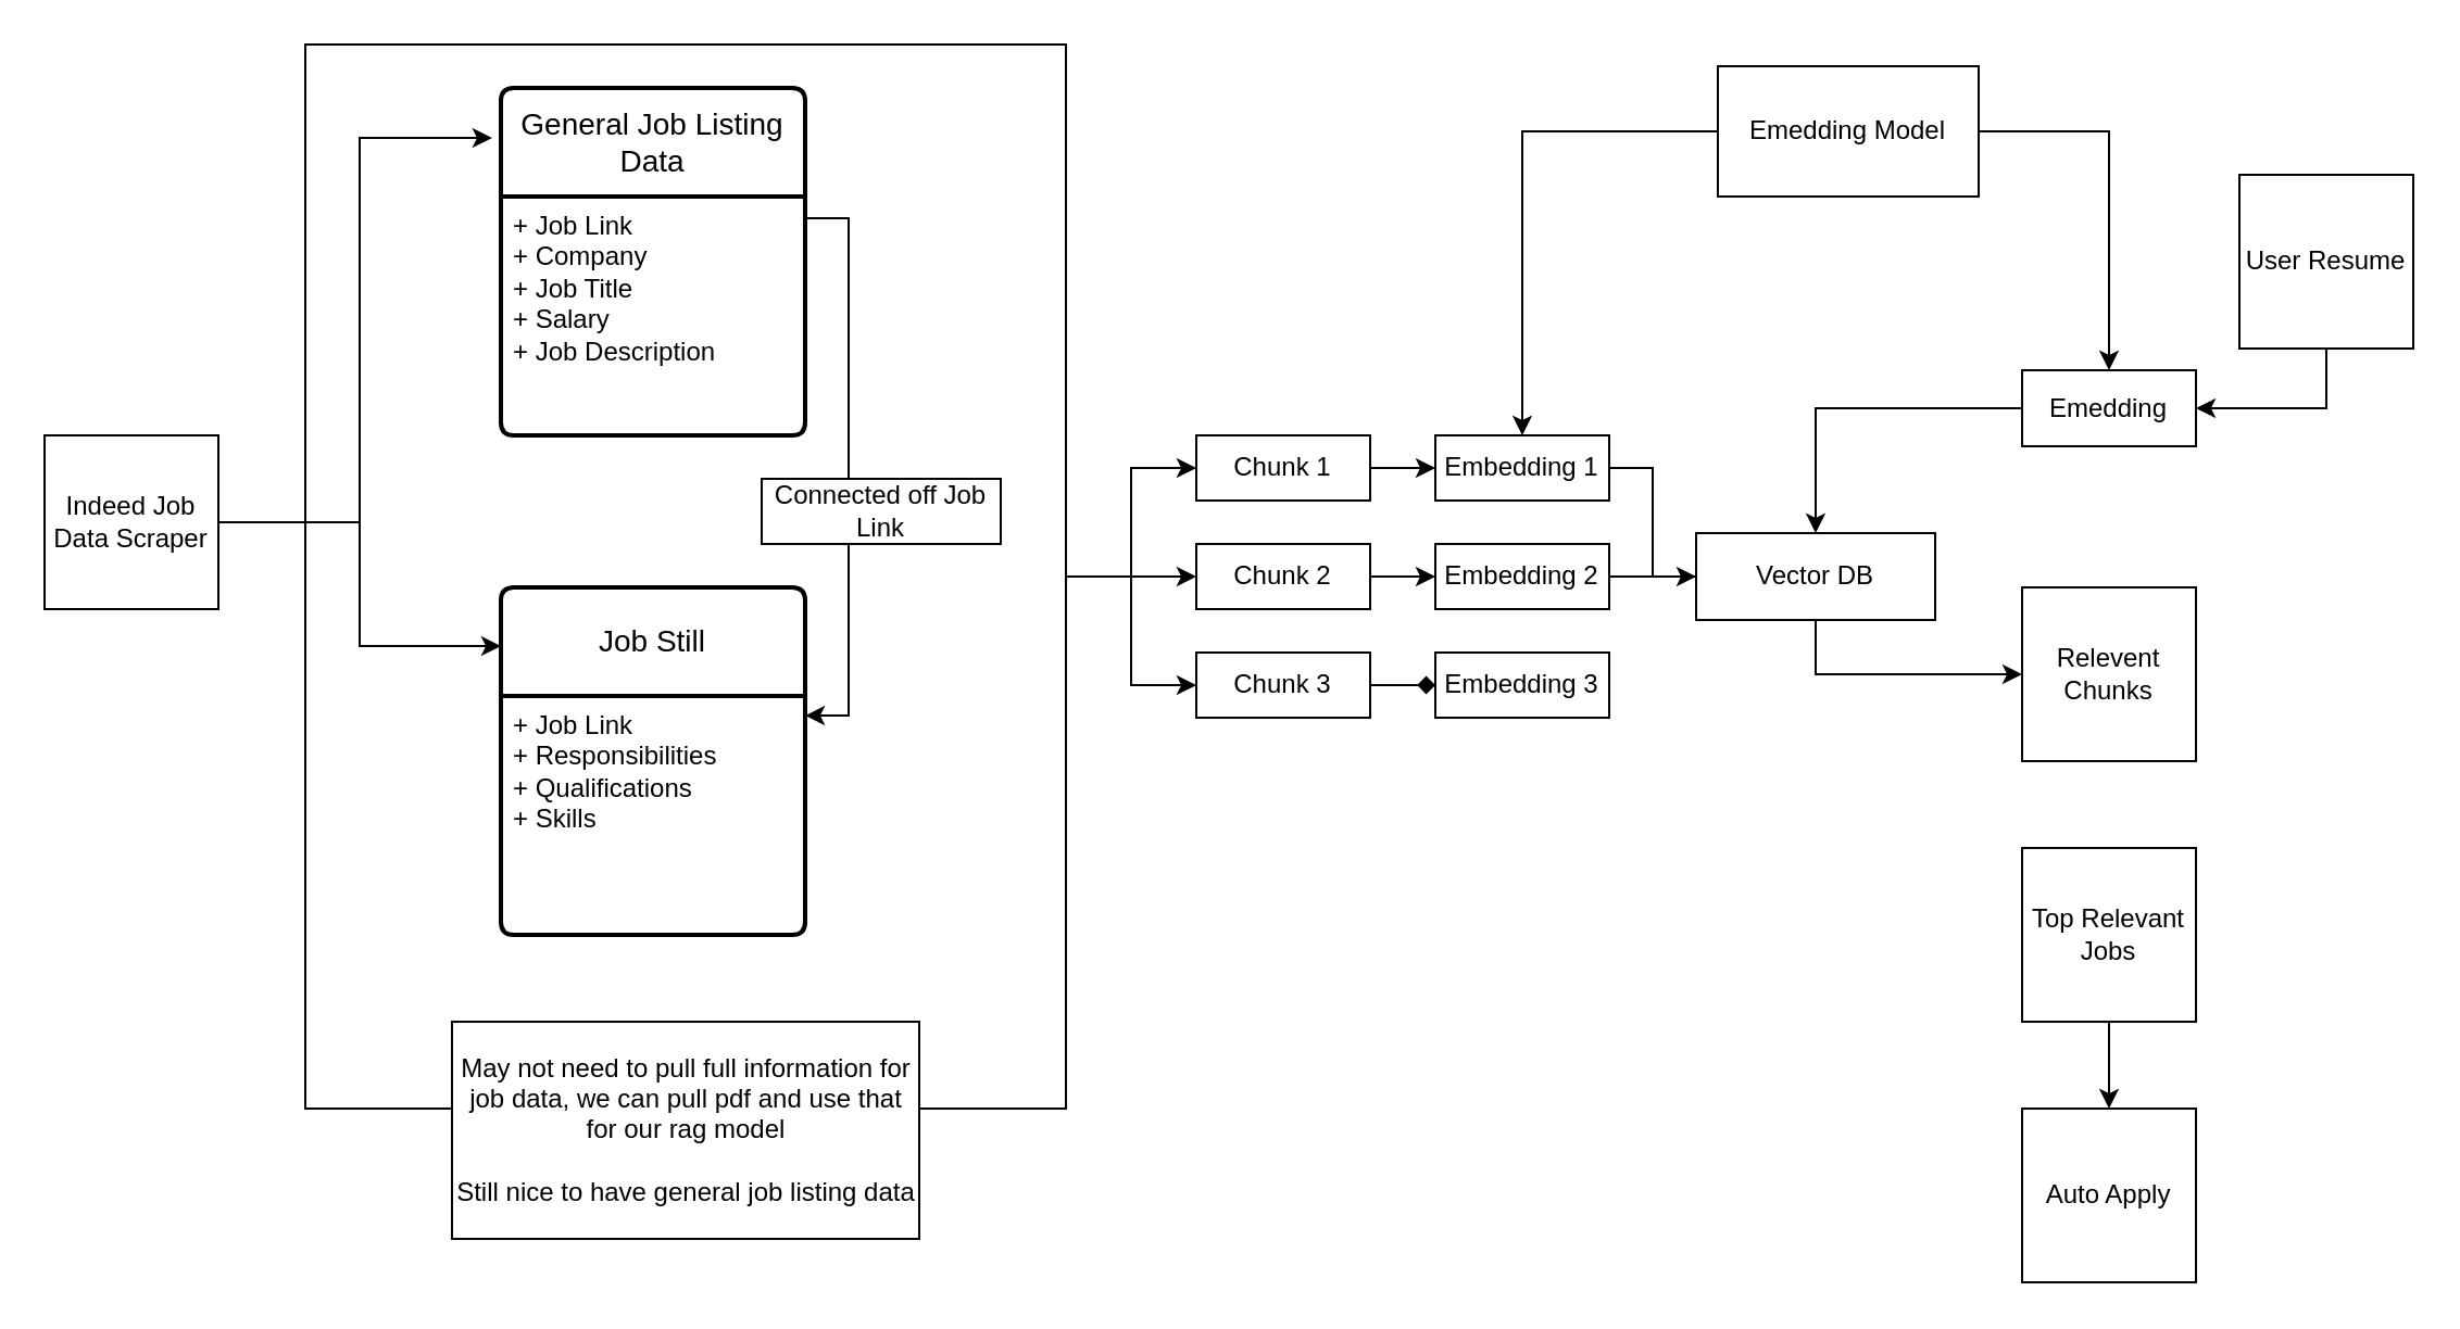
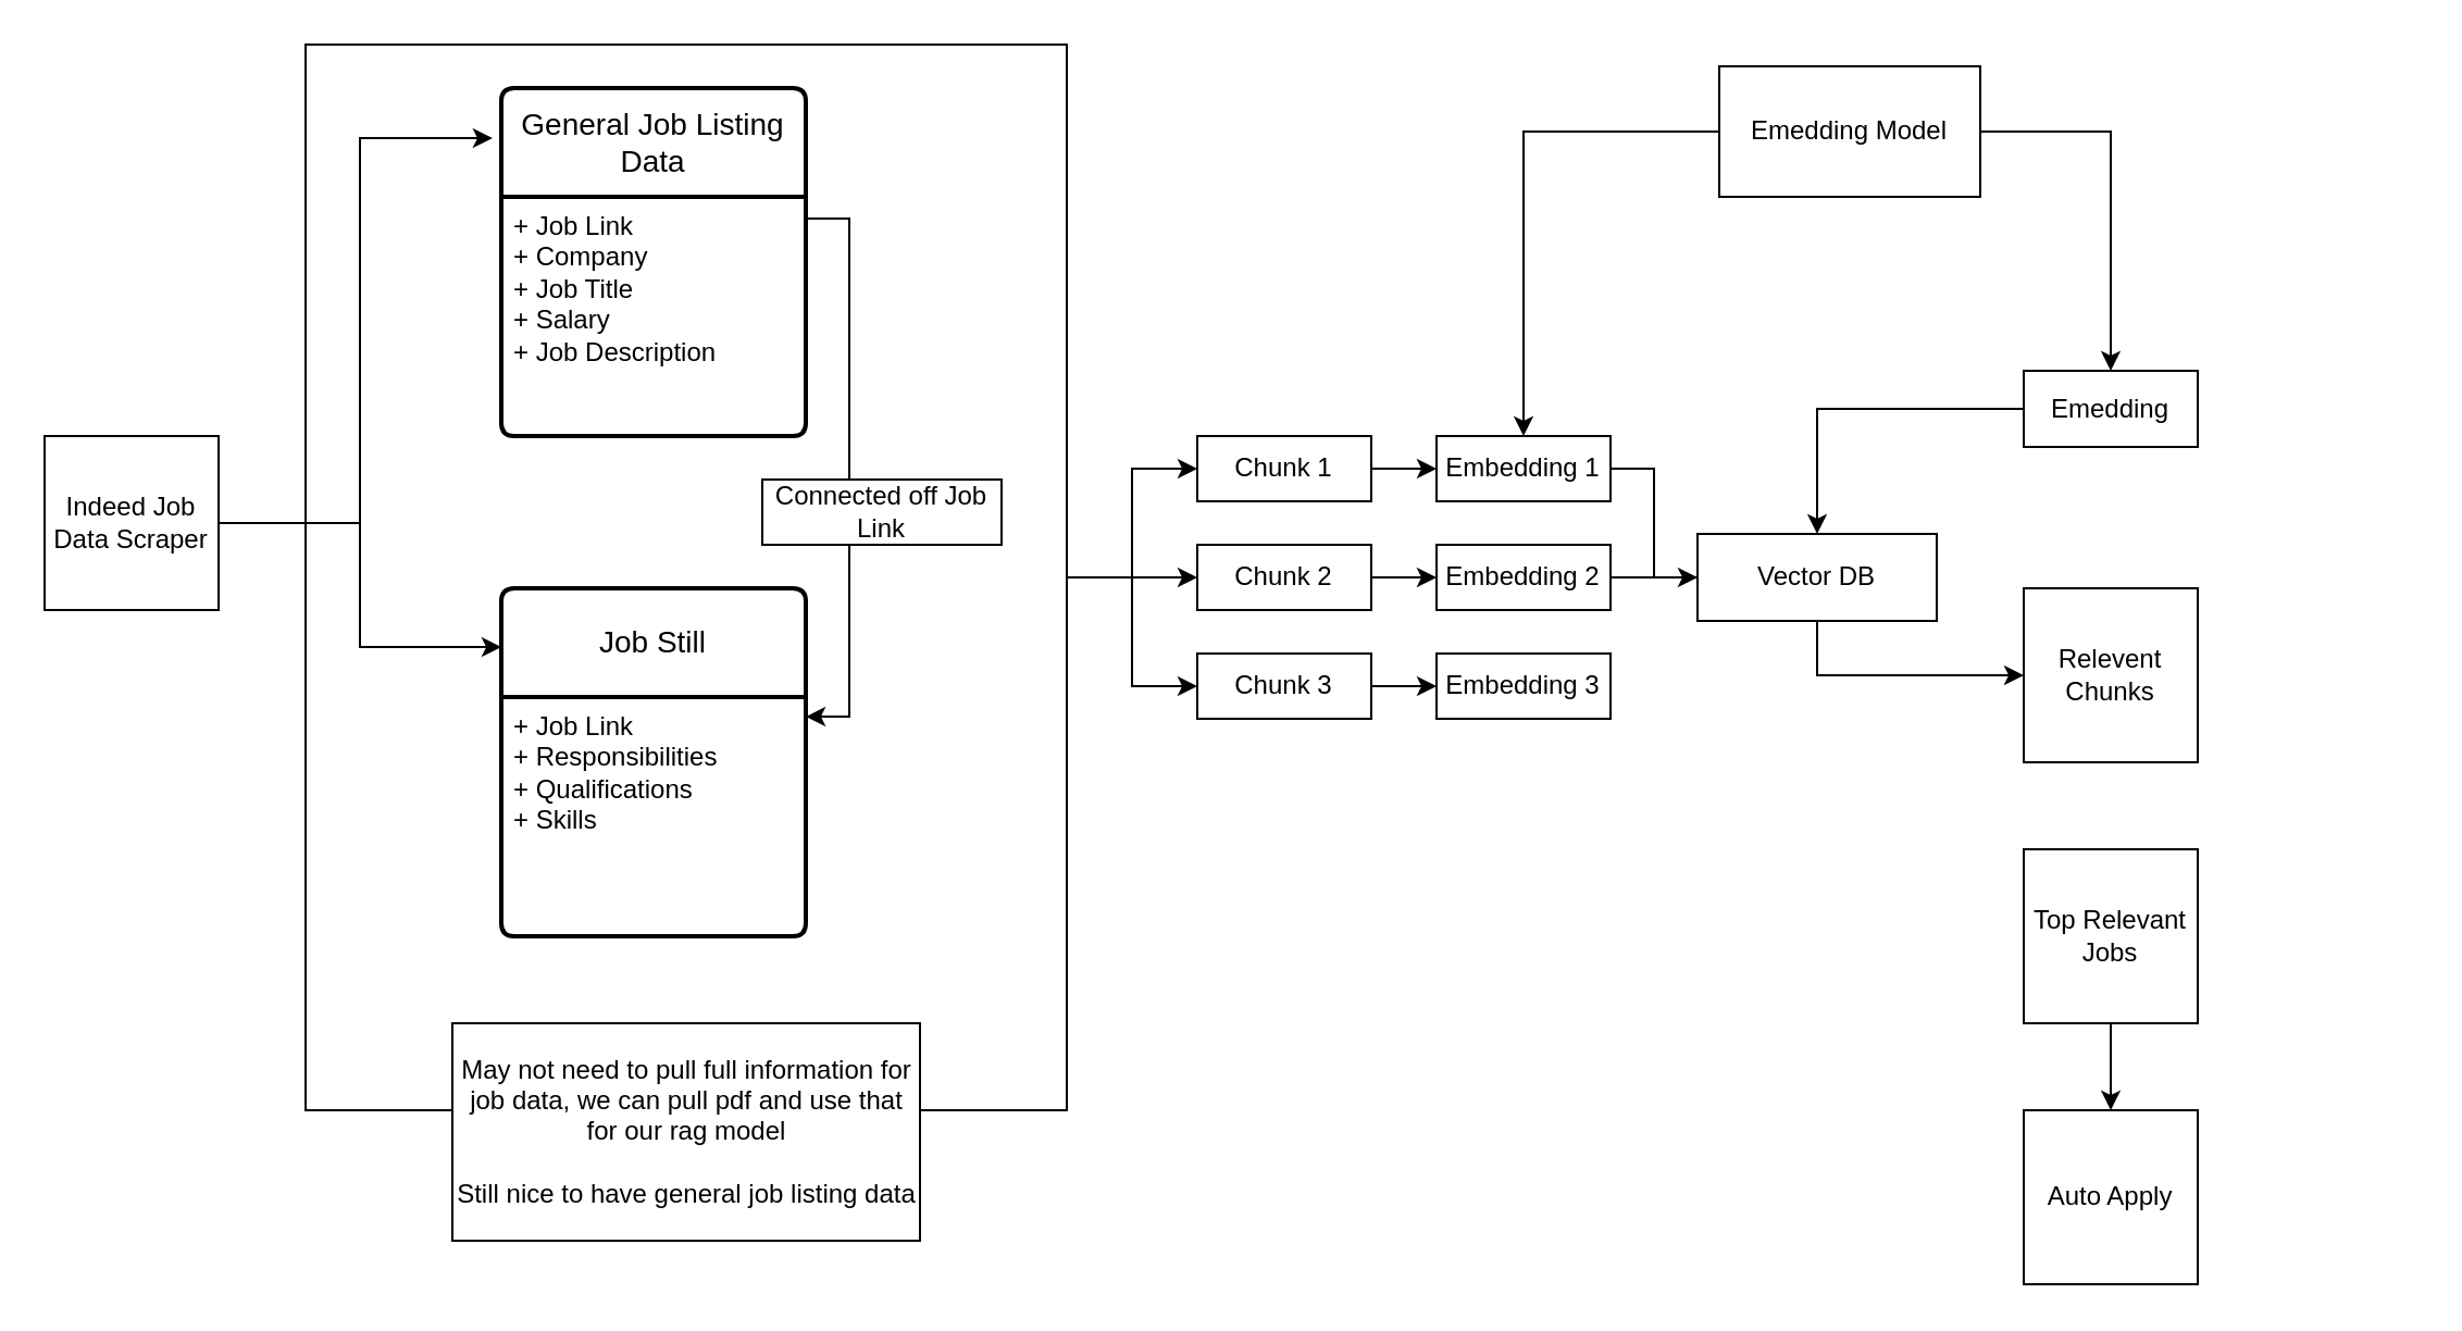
  <mxCell id="0" />
  <mxCell id="1" parent="0" />
  <mxCell id="2" style="edgeStyle=orthogonalEdgeStyle;rounded=0;orthogonalLoop=1;jettySize=auto;html=1;exitX=1;exitY=0.5;exitDx=0;exitDy=0;entryX=0;entryY=0.5;entryDx=0;entryDy=0;" edge="1" parent="1" source="5" target="27"><mxGeometry relative="1" as="geometry" /></mxCell>
  <mxCell id="3" style="edgeStyle=orthogonalEdgeStyle;rounded=0;orthogonalLoop=1;jettySize=auto;html=1;exitX=1;exitY=0.5;exitDx=0;exitDy=0;entryX=0;entryY=0.5;entryDx=0;entryDy=0;" edge="1" parent="1" source="5" target="29"><mxGeometry relative="1" as="geometry" /></mxCell>
  <mxCell id="4" style="edgeStyle=orthogonalEdgeStyle;rounded=0;orthogonalLoop=1;jettySize=auto;html=1;exitX=1;exitY=0.5;exitDx=0;exitDy=0;entryX=0;entryY=0.5;entryDx=0;entryDy=0;" edge="1" parent="1" source="5" target="31"><mxGeometry relative="1" as="geometry" /></mxCell>
  <mxCell id="5" value="" style="rounded=0;whiteSpace=wrap;html=1;" vertex="1" parent="1"><mxGeometry x="140" y="20" width="350" height="490" as="geometry" /></mxCell>
  <mxCell id="6" value="Indeed Job Data Scraper" style="whiteSpace=wrap;html=1;aspect=fixed;" vertex="1" parent="1"><mxGeometry x="20" y="200" width="80" height="80" as="geometry" /></mxCell>
  <mxCell id="7" value="General Job Listing Data" style="swimlane;childLayout=stackLayout;horizontal=1;startSize=50;horizontalStack=0;rounded=1;fontSize=14;fontStyle=0;strokeWidth=2;resizeParent=0;resizeLast=1;shadow=0;dashed=0;align=center;arcSize=4;whiteSpace=wrap;html=1;" vertex="1" parent="1"><mxGeometry x="230" y="40" width="140" height="160" as="geometry" /></mxCell>
  <mxCell id="8" value="+ Job Link&lt;div&gt;+ Company&lt;/div&gt;&lt;div&gt;+ Job Title&lt;/div&gt;&lt;div&gt;+ Salary&lt;/div&gt;&lt;div&gt;+ Job Description&lt;/div&gt;" style="align=left;strokeColor=none;fillColor=none;spacingLeft=4;fontSize=12;verticalAlign=top;resizable=0;rotatable=0;part=1;html=1;" vertex="1" parent="7"><mxGeometry y="50" width="140" height="110" as="geometry" /></mxCell>
  <mxCell id="9" style="edgeStyle=orthogonalEdgeStyle;rounded=0;orthogonalLoop=1;jettySize=auto;html=1;exitX=0.5;exitY=1;exitDx=0;exitDy=0;" edge="1" parent="7" source="8" target="8"><mxGeometry relative="1" as="geometry" /></mxCell>
  <mxCell id="10" value="Job Still" style="swimlane;childLayout=stackLayout;horizontal=1;startSize=50;horizontalStack=0;rounded=1;fontSize=14;fontStyle=0;strokeWidth=2;resizeParent=0;resizeLast=1;shadow=0;dashed=0;align=center;arcSize=4;whiteSpace=wrap;html=1;" vertex="1" parent="1"><mxGeometry x="230" y="270" width="140" height="160" as="geometry" /></mxCell>
  <mxCell id="11" value="+ Job Link&lt;div&gt;+ Responsibilities&lt;/div&gt;&lt;div&gt;+ Qualifications&lt;/div&gt;&lt;div&gt;+ Skills&lt;/div&gt;" style="align=left;strokeColor=none;fillColor=none;spacingLeft=4;fontSize=12;verticalAlign=top;resizable=0;rotatable=0;part=1;html=1;" vertex="1" parent="10"><mxGeometry y="50" width="140" height="110" as="geometry" /></mxCell>
  <mxCell id="12" style="edgeStyle=orthogonalEdgeStyle;rounded=0;orthogonalLoop=1;jettySize=auto;html=1;exitX=0.5;exitY=1;exitDx=0;exitDy=0;" edge="1" parent="10" source="11" target="11"><mxGeometry relative="1" as="geometry" /></mxCell>
  <mxCell id="13" style="edgeStyle=orthogonalEdgeStyle;rounded=0;orthogonalLoop=1;jettySize=auto;html=1;exitX=1;exitY=0;exitDx=0;exitDy=0;entryX=1;entryY=0.082;entryDx=0;entryDy=0;entryPerimeter=0;" edge="1" parent="1" source="8" target="11"><mxGeometry relative="1" as="geometry"><Array as="points"><mxPoint x="370" y="100" /><mxPoint x="390" y="100" /><mxPoint x="390" y="329" /></Array></mxGeometry></mxCell>
  <mxCell id="14" value="Connected off Job Link" style="rounded=0;whiteSpace=wrap;html=1;" vertex="1" parent="1"><mxGeometry x="350" y="220" width="110" height="30" as="geometry" /></mxCell>
  <mxCell id="15" style="edgeStyle=orthogonalEdgeStyle;rounded=0;orthogonalLoop=1;jettySize=auto;html=1;exitX=1;exitY=0.5;exitDx=0;exitDy=0;entryX=-0.029;entryY=0.144;entryDx=0;entryDy=0;entryPerimeter=0;" edge="1" parent="1" source="6" target="7"><mxGeometry relative="1" as="geometry" /></mxCell>
  <mxCell id="16" style="edgeStyle=orthogonalEdgeStyle;rounded=0;orthogonalLoop=1;jettySize=auto;html=1;exitX=1;exitY=0.5;exitDx=0;exitDy=0;entryX=0;entryY=0.169;entryDx=0;entryDy=0;entryPerimeter=0;" edge="1" parent="1" source="6" target="10"><mxGeometry relative="1" as="geometry" /></mxCell>
- <mxCell id="17" style="edgeStyle=orthogonalEdgeStyle;rounded=0;orthogonalLoop=1;jettySize=auto;html=1;exitX=0.5;exitY=1;exitDx=0;exitDy=0;entryX=1;entryY=0.5;entryDx=0;entryDy=0;" edge="1" parent="1" source="18" target="41"><mxGeometry relative="1" as="geometry" /></mxCell>
- <mxCell id="18" value="User Resume" style="whiteSpace=wrap;html=1;aspect=fixed;" vertex="1" parent="1"><mxGeometry x="1030" y="80" width="80" height="80" as="geometry" /></mxCell>
  <mxCell id="19" style="edgeStyle=orthogonalEdgeStyle;rounded=0;orthogonalLoop=1;jettySize=auto;html=1;exitX=0.5;exitY=1;exitDx=0;exitDy=0;entryX=0;entryY=0.5;entryDx=0;entryDy=0;" edge="1" parent="1" source="20" target="21"><mxGeometry relative="1" as="geometry" /></mxCell>
  <mxCell id="20" value="Vector DB" style="rounded=0;whiteSpace=wrap;html=1;" vertex="1" parent="1"><mxGeometry x="780" y="245" width="110" height="40" as="geometry" /></mxCell>
  <mxCell id="21" value="Relevent Chunks" style="whiteSpace=wrap;html=1;aspect=fixed;" vertex="1" parent="1"><mxGeometry x="930" y="270" width="80" height="80" as="geometry" /></mxCell>
  <mxCell id="22" style="edgeStyle=orthogonalEdgeStyle;rounded=0;orthogonalLoop=1;jettySize=auto;html=1;exitX=0.5;exitY=1;exitDx=0;exitDy=0;entryX=0.5;entryY=0;entryDx=0;entryDy=0;" edge="1" parent="1" source="23" target="24"><mxGeometry relative="1" as="geometry" /></mxCell>
  <mxCell id="23" value="Top Relevant Jobs" style="whiteSpace=wrap;html=1;aspect=fixed;" vertex="1" parent="1"><mxGeometry x="930" y="390" width="80" height="80" as="geometry" /></mxCell>
  <mxCell id="24" value="Auto Apply" style="whiteSpace=wrap;html=1;aspect=fixed;" vertex="1" parent="1"><mxGeometry x="930" y="510" width="80" height="80" as="geometry" /></mxCell>
  <mxCell id="25" value="May not need to pull full information for job data, we can pull pdf and use that for our rag model&lt;div&gt;&lt;br&gt;&lt;/div&gt;&lt;div&gt;Still nice to have general job listing data&lt;/div&gt;" style="rounded=0;whiteSpace=wrap;html=1;" vertex="1" parent="1"><mxGeometry x="207.5" y="470" width="215" height="100" as="geometry" /></mxCell>
  <mxCell id="26" style="edgeStyle=orthogonalEdgeStyle;rounded=0;orthogonalLoop=1;jettySize=auto;html=1;exitX=1;exitY=0.5;exitDx=0;exitDy=0;entryX=0;entryY=0.5;entryDx=0;entryDy=0;" edge="1" parent="1" source="27" target="33"><mxGeometry relative="1" as="geometry" /></mxCell>
  <mxCell id="27" value="Chunk 1" style="rounded=0;whiteSpace=wrap;html=1;" vertex="1" parent="1"><mxGeometry x="550" y="200" width="80" height="30" as="geometry" /></mxCell>
  <mxCell id="28" style="edgeStyle=orthogonalEdgeStyle;rounded=0;orthogonalLoop=1;jettySize=auto;html=1;exitX=1;exitY=0.5;exitDx=0;exitDy=0;entryX=0;entryY=0.5;entryDx=0;entryDy=0;" edge="1" parent="1" source="29" target="35"><mxGeometry relative="1" as="geometry" /></mxCell>
  <mxCell id="29" value="Chunk 2" style="rounded=0;whiteSpace=wrap;html=1;" vertex="1" parent="1"><mxGeometry x="550" y="250" width="80" height="30" as="geometry" /></mxCell>
- <mxCell id="30" style="edgeStyle=orthogonalEdgeStyle;rounded=0;orthogonalLoop=1;jettySize=auto;html=1;exitX=1;exitY=0.5;exitDx=0;exitDy=0;entryX=0;entryY=0.5;entryDx=0;entryDy=0;endArrow=diamond;" edge="1" parent="1" source="31" target="36"><mxGeometry relative="1" as="geometry" /></mxCell>
+ <mxCell id="30" style="edgeStyle=orthogonalEdgeStyle;rounded=0;orthogonalLoop=1;jettySize=auto;html=1;exitX=1;exitY=0.5;exitDx=0;exitDy=0;entryX=0;entryY=0.5;entryDx=0;entryDy=0;" edge="1" parent="1" source="31" target="36"><mxGeometry relative="1" as="geometry" /></mxCell>
  <mxCell id="31" value="Chunk 3" style="rounded=0;whiteSpace=wrap;html=1;" vertex="1" parent="1"><mxGeometry x="550" y="300" width="80" height="30" as="geometry" /></mxCell>
  <mxCell id="32" style="edgeStyle=orthogonalEdgeStyle;rounded=0;orthogonalLoop=1;jettySize=auto;html=1;exitX=1;exitY=0.5;exitDx=0;exitDy=0;entryX=0;entryY=0.5;entryDx=0;entryDy=0;endArrow=none;" edge="1" parent="1" source="33" target="20"><mxGeometry relative="1" as="geometry" /></mxCell>
  <mxCell id="33" value="Embedding 1" style="rounded=0;whiteSpace=wrap;html=1;" vertex="1" parent="1"><mxGeometry x="660" y="200" width="80" height="30" as="geometry" /></mxCell>
  <mxCell id="34" style="edgeStyle=orthogonalEdgeStyle;rounded=0;orthogonalLoop=1;jettySize=auto;html=1;exitX=1;exitY=0.5;exitDx=0;exitDy=0;" edge="1" parent="1" source="35"><mxGeometry relative="1" as="geometry"><mxPoint x="780" y="265" as="targetPoint" /></mxGeometry></mxCell>
  <mxCell id="35" value="Embedding 2" style="rounded=0;whiteSpace=wrap;html=1;" vertex="1" parent="1"><mxGeometry x="660" y="250" width="80" height="30" as="geometry" /></mxCell>
  <mxCell id="36" value="Embedding 3" style="rounded=0;whiteSpace=wrap;html=1;" vertex="1" parent="1"><mxGeometry x="660" y="300" width="80" height="30" as="geometry" /></mxCell>
  <mxCell id="37" style="edgeStyle=orthogonalEdgeStyle;rounded=0;orthogonalLoop=1;jettySize=auto;html=1;exitX=0;exitY=0.5;exitDx=0;exitDy=0;entryX=0.5;entryY=0;entryDx=0;entryDy=0;" edge="1" parent="1" source="39" target="33"><mxGeometry relative="1" as="geometry" /></mxCell>
  <mxCell id="38" style="edgeStyle=orthogonalEdgeStyle;rounded=0;orthogonalLoop=1;jettySize=auto;html=1;exitX=1;exitY=0.5;exitDx=0;exitDy=0;entryX=0.5;entryY=0;entryDx=0;entryDy=0;" edge="1" parent="1" source="39" target="41"><mxGeometry relative="1" as="geometry" /></mxCell>
  <mxCell id="39" value="Emedding Model" style="rounded=0;whiteSpace=wrap;html=1;" vertex="1" parent="1"><mxGeometry x="790" y="30" width="120" height="60" as="geometry" /></mxCell>
  <mxCell id="40" style="edgeStyle=orthogonalEdgeStyle;rounded=0;orthogonalLoop=1;jettySize=auto;html=1;exitX=0;exitY=0.5;exitDx=0;exitDy=0;entryX=0.5;entryY=0;entryDx=0;entryDy=0;" edge="1" parent="1" source="41" target="20"><mxGeometry relative="1" as="geometry" /></mxCell>
  <mxCell id="41" value="Emedding" style="rounded=0;whiteSpace=wrap;html=1;" vertex="1" parent="1"><mxGeometry x="930" y="170" width="80" height="35" as="geometry" /></mxCell>
